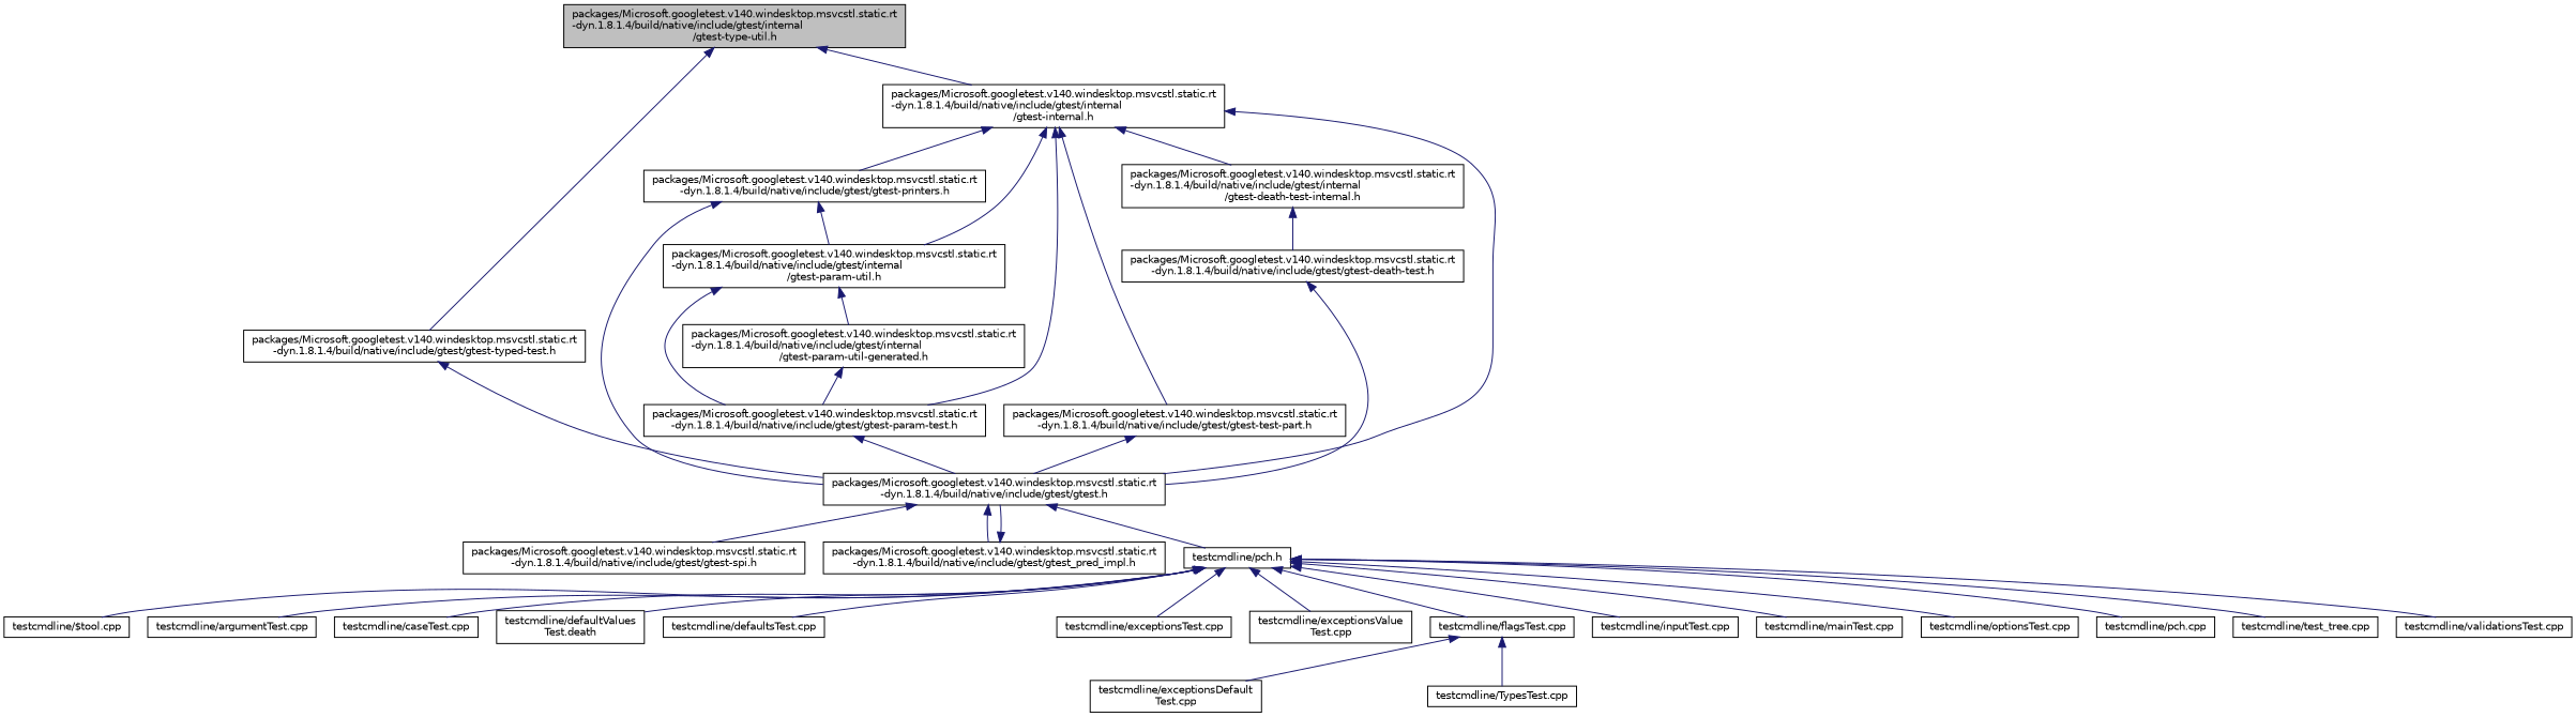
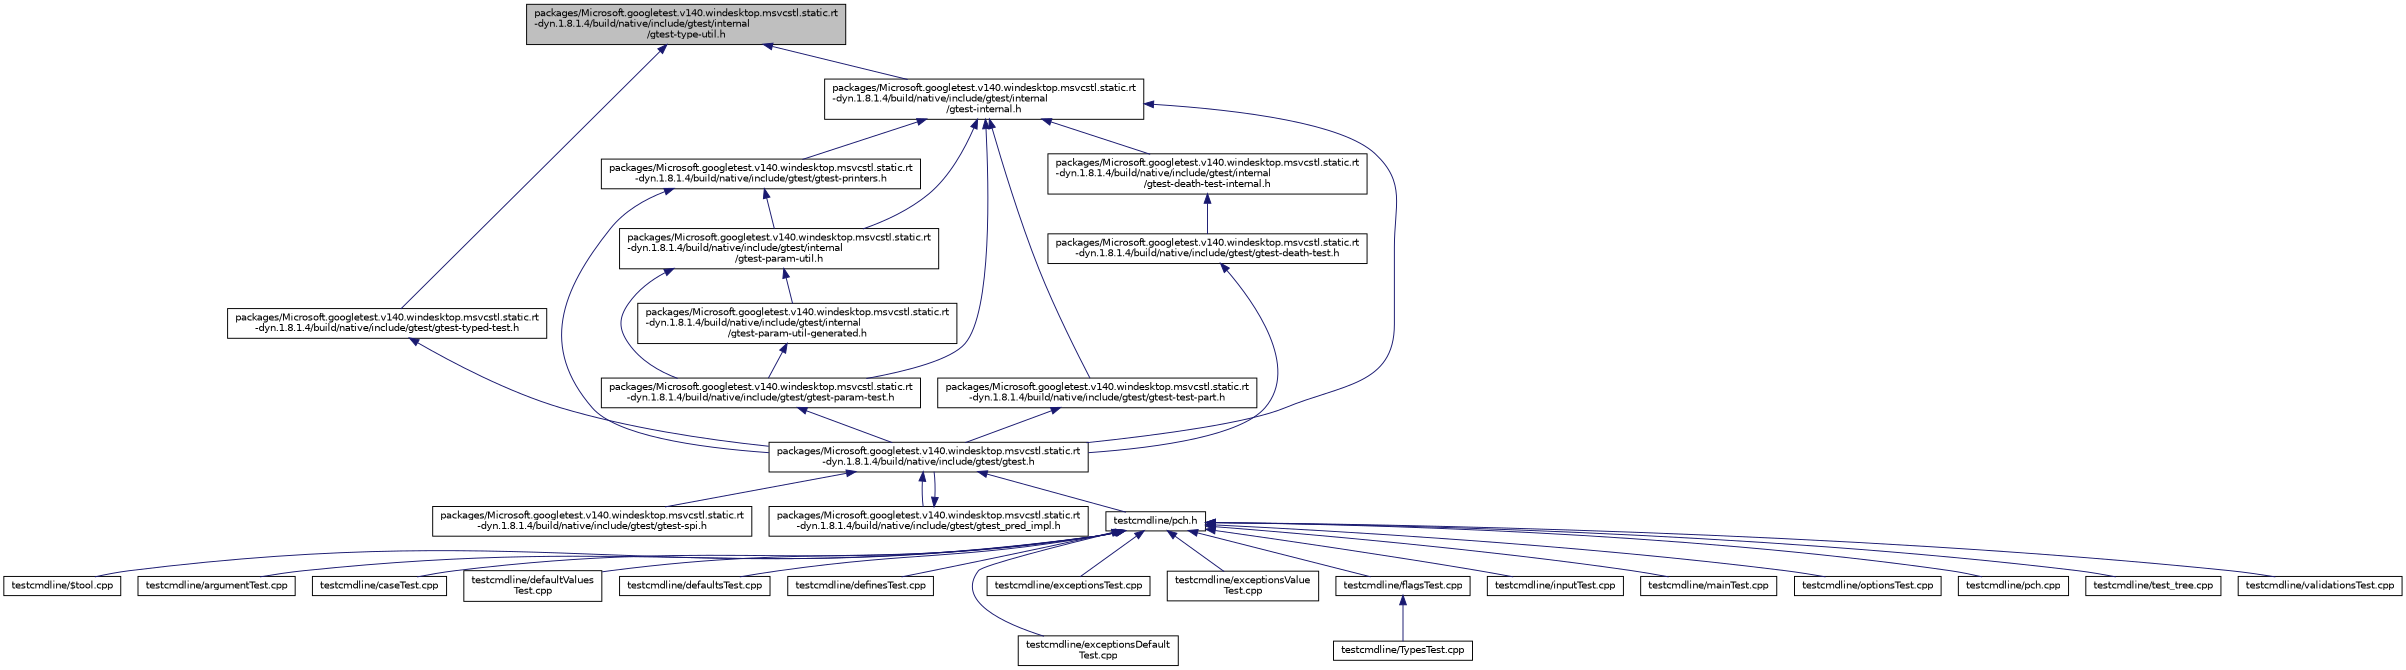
  digraph {
    node [color=black fillcolor=white fontname=Helvetica fontsize=10 shape=record style=filled]
    edge [color=midnightblue dir=back fontname=Helvetica fontsize=10 labelfontname=Helvetica labelfontsize=10 style=solid]
    n1 [fillcolor=grey75 fontcolor=black height=0.2 label="packages/Microsoft.googletest.v140.windesktop.msvcstl.static.rt\l-dyn.1.8.1.4/build/native/include/gtest/internal\l/gtest-type-util.h" width=0.4]
    n2 [height=0.2 label="packages/Microsoft.googletest.v140.windesktop.msvcstl.static.rt\l-dyn.1.8.1.4/build/native/include/gtest/gtest-typed-test.h" width=0.4]
    n3 [height=0.2 label="packages/Microsoft.googletest.v140.windesktop.msvcstl.static.rt\l-dyn.1.8.1.4/build/native/include/gtest/internal\l/gtest-internal.h" width=0.4]
    n4 [height=0.2 label="packages/Microsoft.googletest.v140.windesktop.msvcstl.static.rt\l-dyn.1.8.1.4/build/native/include/gtest/gtest.h" width=0.4]
    n5 [height=0.2 label="packages/Microsoft.googletest.v140.windesktop.msvcstl.static.rt\l-dyn.1.8.1.4/build/native/include/gtest/gtest-param-test.h" width=0.4]
    n6 [height=0.2 label="packages/Microsoft.googletest.v140.windesktop.msvcstl.static.rt\l-dyn.1.8.1.4/build/native/include/gtest/gtest-printers.h" width=0.4]
    n7 [height=0.2 label="packages/Microsoft.googletest.v140.windesktop.msvcstl.static.rt\l-dyn.1.8.1.4/build/native/include/gtest/internal\l/gtest-param-util.h" width=0.4]
    n8 [height=0.2 label="packages/Microsoft.googletest.v140.windesktop.msvcstl.static.rt\l-dyn.1.8.1.4/build/native/include/gtest/gtest-test-part.h" width=0.4]
    n9 [height=0.2 label="packages/Microsoft.googletest.v140.windesktop.msvcstl.static.rt\l-dyn.1.8.1.4/build/native/include/gtest/internal\l/gtest-death-test-internal.h" width=0.4]
    n10 [height=0.2 label="packages/Microsoft.googletest.v140.windesktop.msvcstl.static.rt\l-dyn.1.8.1.4/build/native/include/gtest/gtest-spi.h" width=0.4]
    n11 [height=0.2 label="packages/Microsoft.googletest.v140.windesktop.msvcstl.static.rt\l-dyn.1.8.1.4/build/native/include/gtest/gtest_pred_impl.h" width=0.4]
    n12 [height=0.2 label="testcmdline/pch.h" width=0.4]
    n13 [height=0.2 label="testcmdline/$tool.cpp" width=0.4]
    n14 [height=0.2 label="testcmdline/argumentTest.cpp" width=0.4]
    n15 [height=0.2 label="testcmdline/caseTest.cpp" width=0.4]
-   n16 [height=0.2 label="testcmdline/defaultValues\lTest.death" width=0.4]
+   n16 [height=0.2 label="testcmdline/defaultValues\lTest.cpp" width=0.4]
    n17 [height=0.2 label="testcmdline/defaultsTest.cpp" width=0.4]
+   n18 [height=0.2 label="testcmdline/definesTest.cpp" width=0.4]
    n19 [height=0.2 label="testcmdline/exceptionsDefault\lTest.cpp" width=0.4]
    n20 [height=0.2 label="testcmdline/exceptionsTest.cpp" width=0.4]
    n21 [height=0.2 label="testcmdline/exceptionsValue\lTest.cpp" width=0.4]
    n22 [height=0.2 label="testcmdline/flagsTest.cpp" width=0.4]
    n23 [height=0.2 label="testcmdline/inputTest.cpp" width=0.4]
    n24 [height=0.2 label="testcmdline/mainTest.cpp" width=0.4]
    n25 [height=0.2 label="testcmdline/optionsTest.cpp" width=0.4]
    n26 [height=0.2 label="testcmdline/pch.cpp" width=0.4]
    n27 [height=0.2 label="testcmdline/test_tree.cpp" width=0.4]
    n28 [height=0.2 label="testcmdline/validationsTest.cpp" width=0.4]
    n29 [height=0.2 label="testcmdline/TypesTest.cpp" width=0.4]
    n30 [height=0.2 label="packages/Microsoft.googletest.v140.windesktop.msvcstl.static.rt\l-dyn.1.8.1.4/build/native/include/gtest/internal\l/gtest-param-util-generated.h" width=0.4]
    n31 [height=0.2 label="packages/Microsoft.googletest.v140.windesktop.msvcstl.static.rt\l-dyn.1.8.1.4/build/native/include/gtest/gtest-death-test.h" width=0.4]
    n1 -> n2
    n1 -> n3
    n2 -> n4
    n3 -> n4
    n3 -> n5
    n3 -> n6
    n3 -> n7
    n3 -> n8
    n3 -> n9
    n4 -> n10
    n4 -> n11
    n4 -> n12
    n5 -> n4
    n6 -> n4
    n6 -> n7
    n7 -> n5
    n7 -> n30
    n8 -> n4
    n9 -> n31
    n11 -> n4
    n12 -> n13
    n12 -> n14
    n12 -> n15
    n12 -> n16
    n12 -> n17
-   n22 -> n19
+   n12 -> n18
+   n12 -> n19
    n12 -> n20
    n12 -> n21
    n12 -> n22
    n12 -> n23
    n12 -> n24
    n12 -> n25
    n12 -> n26
    n12 -> n27
    n12 -> n28
    n22 -> n29
    n30 -> n5
    n31 -> n4
  }
